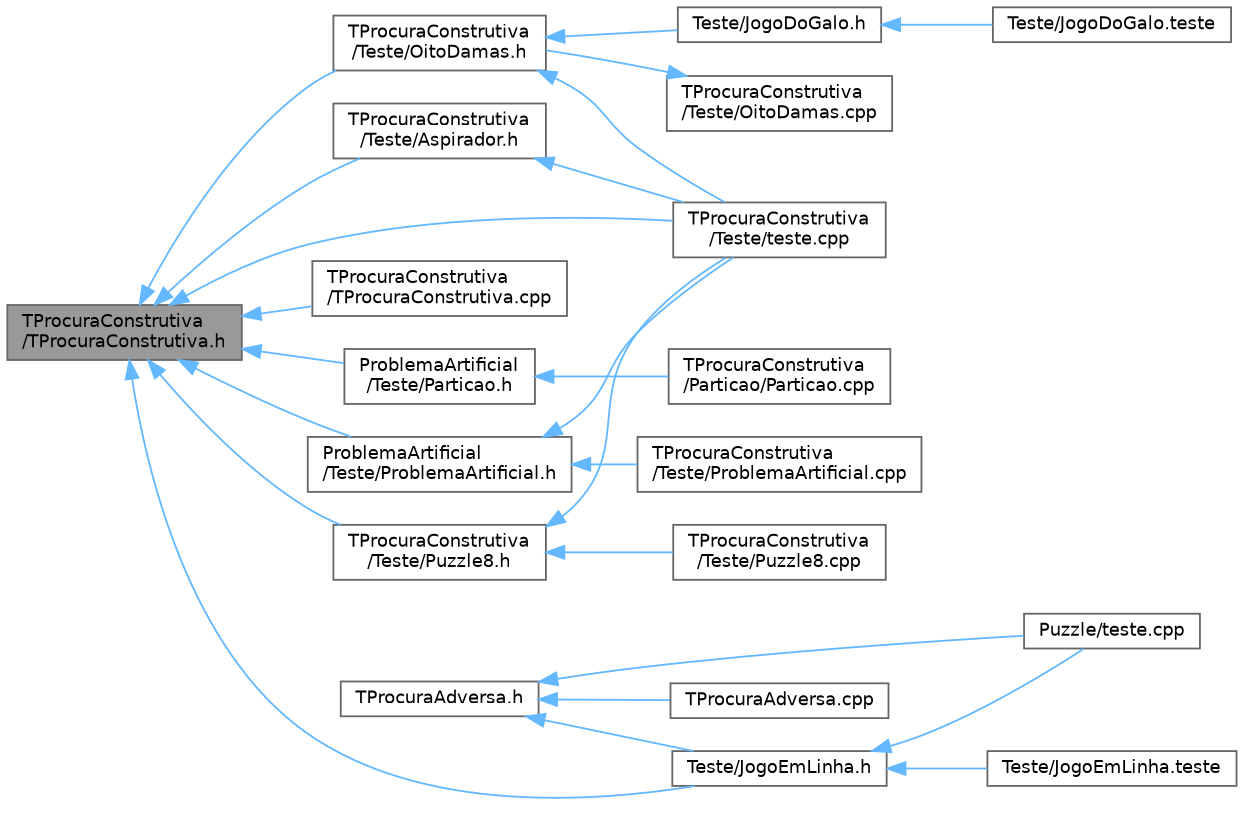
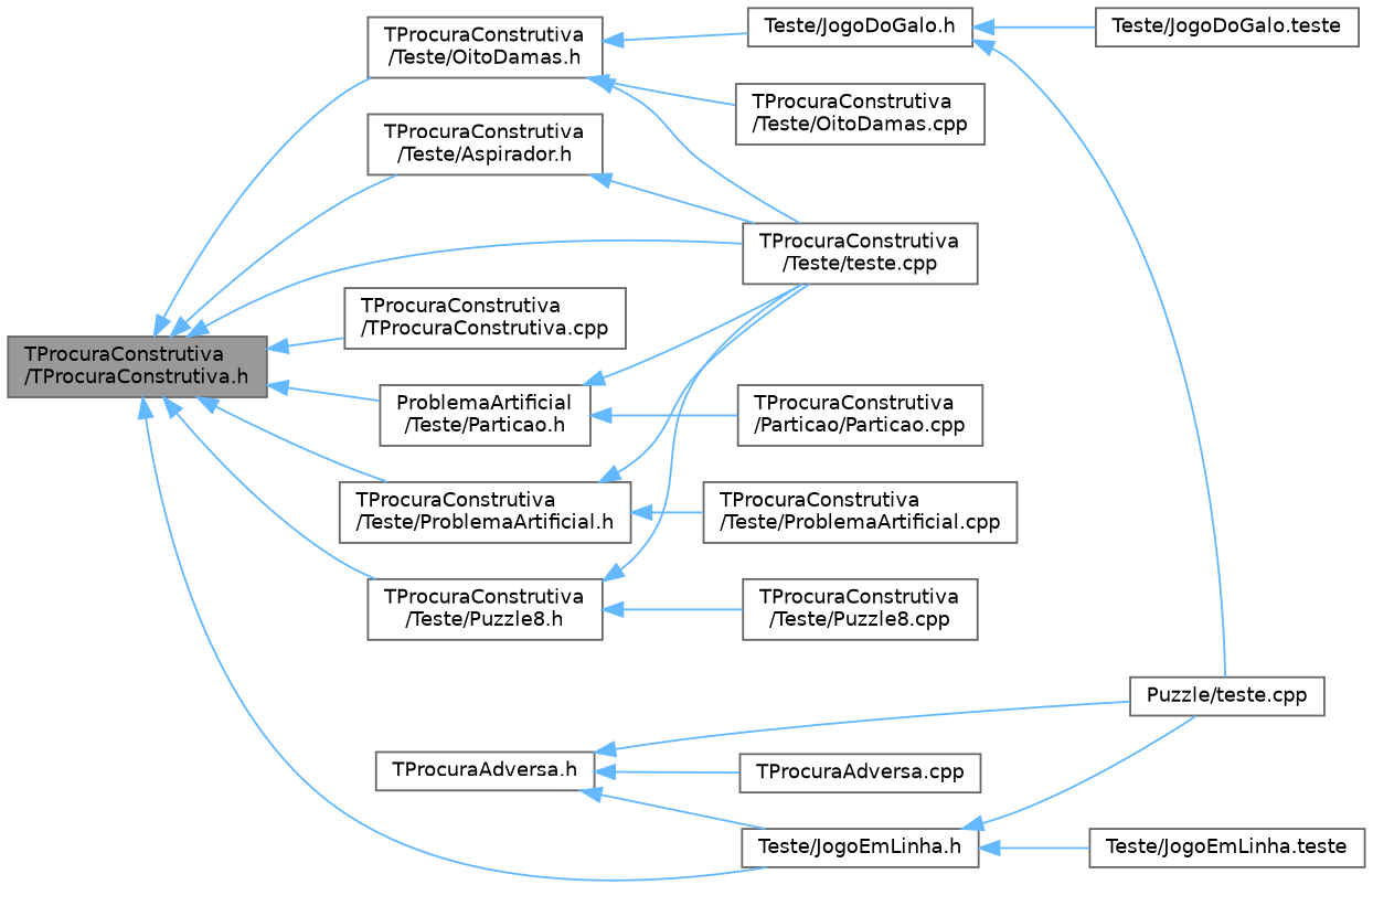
  digraph {
    rankdir=LR
    node [color=grey40 fillcolor=white fontname=Helvetica fontsize=10 shape=box style=filled]
    edge [color=steelblue1 dir=back fontname=Helvetica fontsize=10 labelfontname=Helvetica labelfontsize=10 style=solid]
    n1 [color=gray40 fillcolor=grey60 fontcolor=black height=0.2 label="TProcuraConstrutiva\l/TProcuraConstrutiva.h" width=0.4]
    n2 [height=0.2 label="TProcuraConstrutiva\l/TProcuraConstrutiva.cpp" width=0.4]
    n3 [height=0.2 label="TProcuraConstrutiva\l/Teste/Aspirador.h" width=0.4]
    n4 [height=0.2 label="TProcuraConstrutiva\l/Teste/teste.cpp" width=0.4]
    n5 [height=0.2 label="TProcuraConstrutiva\l/Teste/OitoDamas.h" width=0.4]
    n6 [height=0.2 label="ProblemaArtificial\l/Teste/Particao.h" width=0.4]
-   n7 [height=0.2 label="ProblemaArtificial\l/Teste/ProblemaArtificial.h" width=0.4]
+   n7 [height=0.2 label="TProcuraConstrutiva\l/Teste/ProblemaArtificial.h" width=0.4]
    n8 [height=0.2 label="TProcuraConstrutiva\l/Teste/Puzzle8.h" width=0.4]
    n9 [height=0.2 label="Teste/JogoEmLinha.h" width=0.4]
    n10 [height=0.2 label="TProcuraAdversa.h" width=0.4]
    n11 [height=0.2 label="TProcuraAdversa.cpp" width=0.4]
    n12 [height=0.2 label="Puzzle/teste.cpp" width=0.4]
    n13 [height=0.2 label="Teste/JogoDoGalo.h" width=0.4]
    n14 [height=0.2 label="TProcuraConstrutiva\l/Teste/OitoDamas.cpp" width=0.4]
    n15 [height=0.2 label="TProcuraConstrutiva\l/Particao/Particao.cpp" width=0.4]
    n16 [height=0.2 label="TProcuraConstrutiva\l/Teste/ProblemaArtificial.cpp" width=0.4]
    n17 [height=0.2 label="TProcuraConstrutiva\l/Teste/Puzzle8.cpp" width=0.4]
    n18 [height=0.2 label="Teste/JogoDoGalo.teste" width=0.4]
    n19 [height=0.2 label="Teste/JogoEmLinha.teste" width=0.4]
    n1 -> n2
    n1 -> n3
    n1 -> n4
    n1 -> n5
    n1 -> n6
    n1 -> n7
    n1 -> n8
    n1 -> n9
    n3 -> n4
    n5 -> n4
    n5 -> n13
-   n14 -> n5
+   n5 -> n14
+   n6 -> n4
    n6 -> n15
    n7 -> n4
    n7 -> n16
    n8 -> n4
    n8 -> n17
    n9 -> n12
    n9 -> n19
    n10 -> n9
    n10 -> n11
    n10 -> n12
+   n13 -> n12
    n13 -> n18
  }
